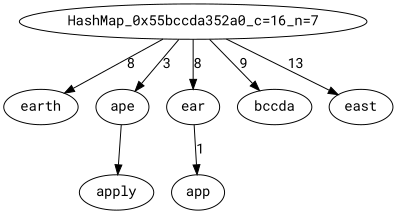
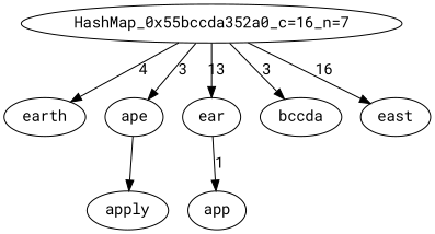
  digraph {
    fontname="Roboto Mono"
    node [fontname="Roboto Mono"]
    edge [fontname="Roboto Mono"]
    "HashMap_0x55bccda352a0_c=16_n=7"
    earth
    ape
    ear
    n5 [label=bccda]
    east
    apply
    app
-   "HashMap_0x55bccda352a0_c=16_n=7" -> earth [label=8]
+   "HashMap_0x55bccda352a0_c=16_n=7" -> earth [label=4]
    "HashMap_0x55bccda352a0_c=16_n=7" -> ape [label=3]
-   "HashMap_0x55bccda352a0_c=16_n=7" -> ear [label=8]
-   "HashMap_0x55bccda352a0_c=16_n=7" -> n5 [label=9]
-   "HashMap_0x55bccda352a0_c=16_n=7" -> east [label=13]
+   "HashMap_0x55bccda352a0_c=16_n=7" -> ear [label=13]
+   "HashMap_0x55bccda352a0_c=16_n=7" -> n5 [label=3]
+   "HashMap_0x55bccda352a0_c=16_n=7" -> east [label=16]
    ape -> apply
    ear -> app [label=1]
  }
